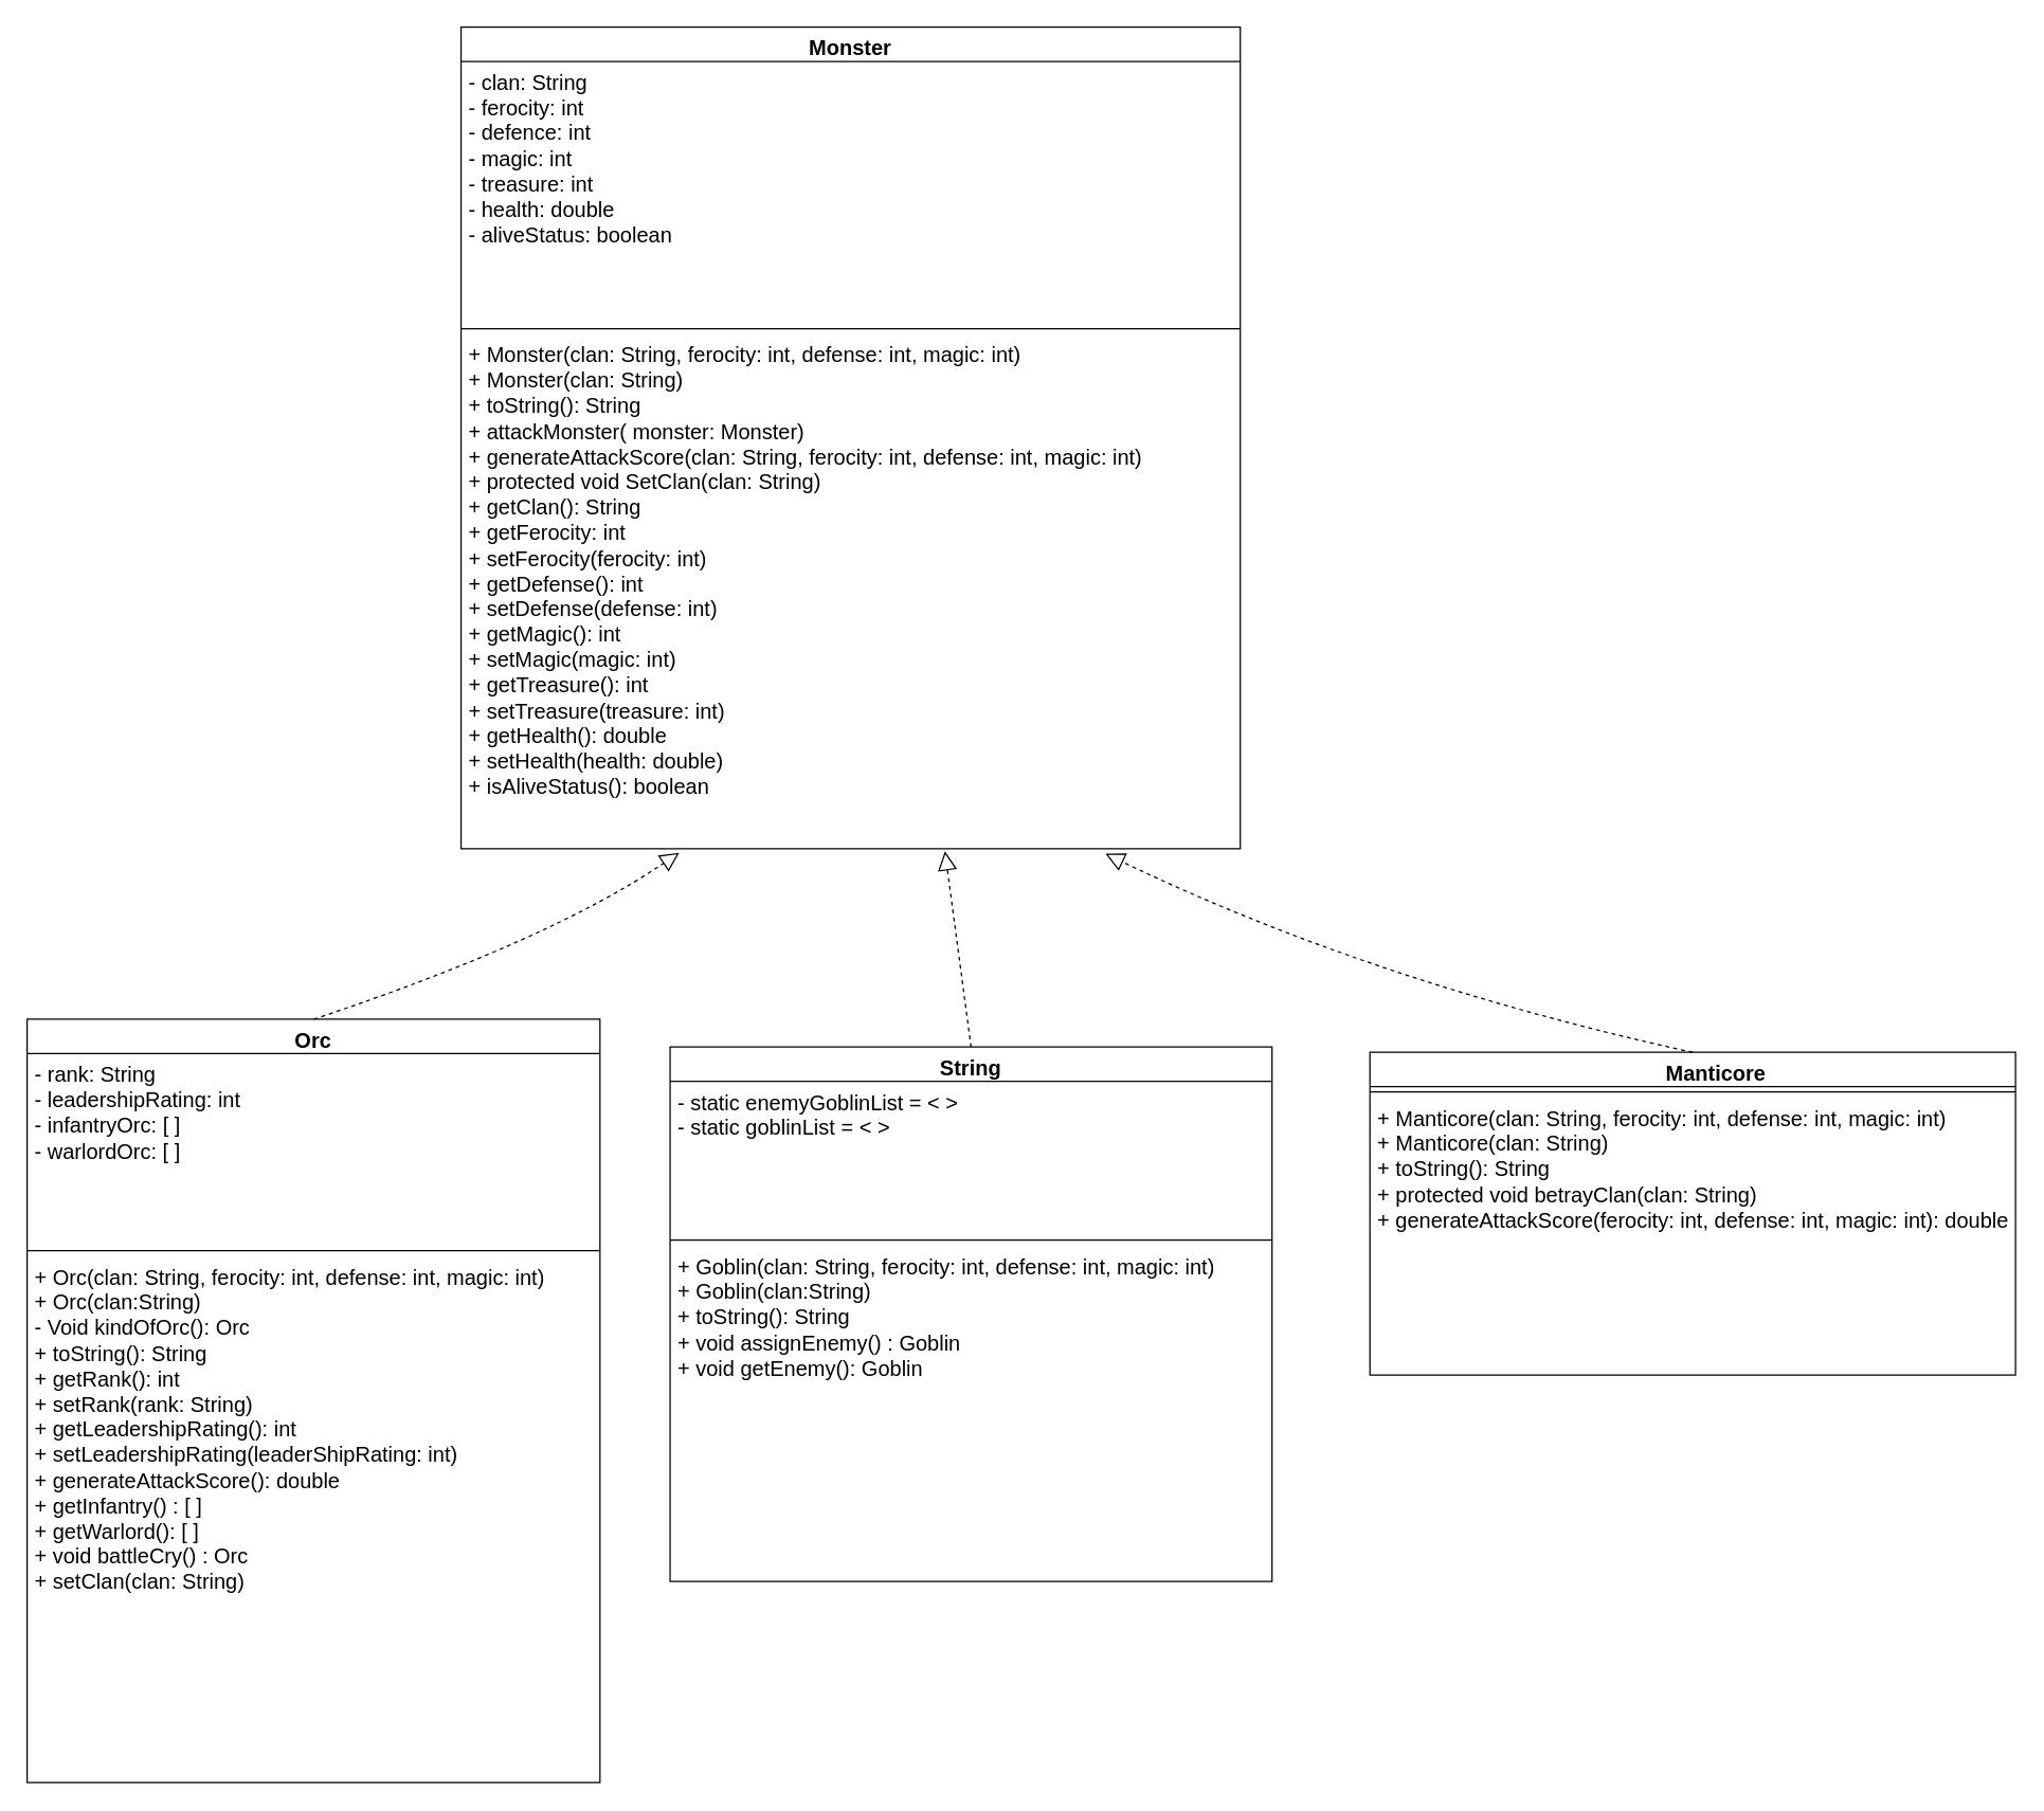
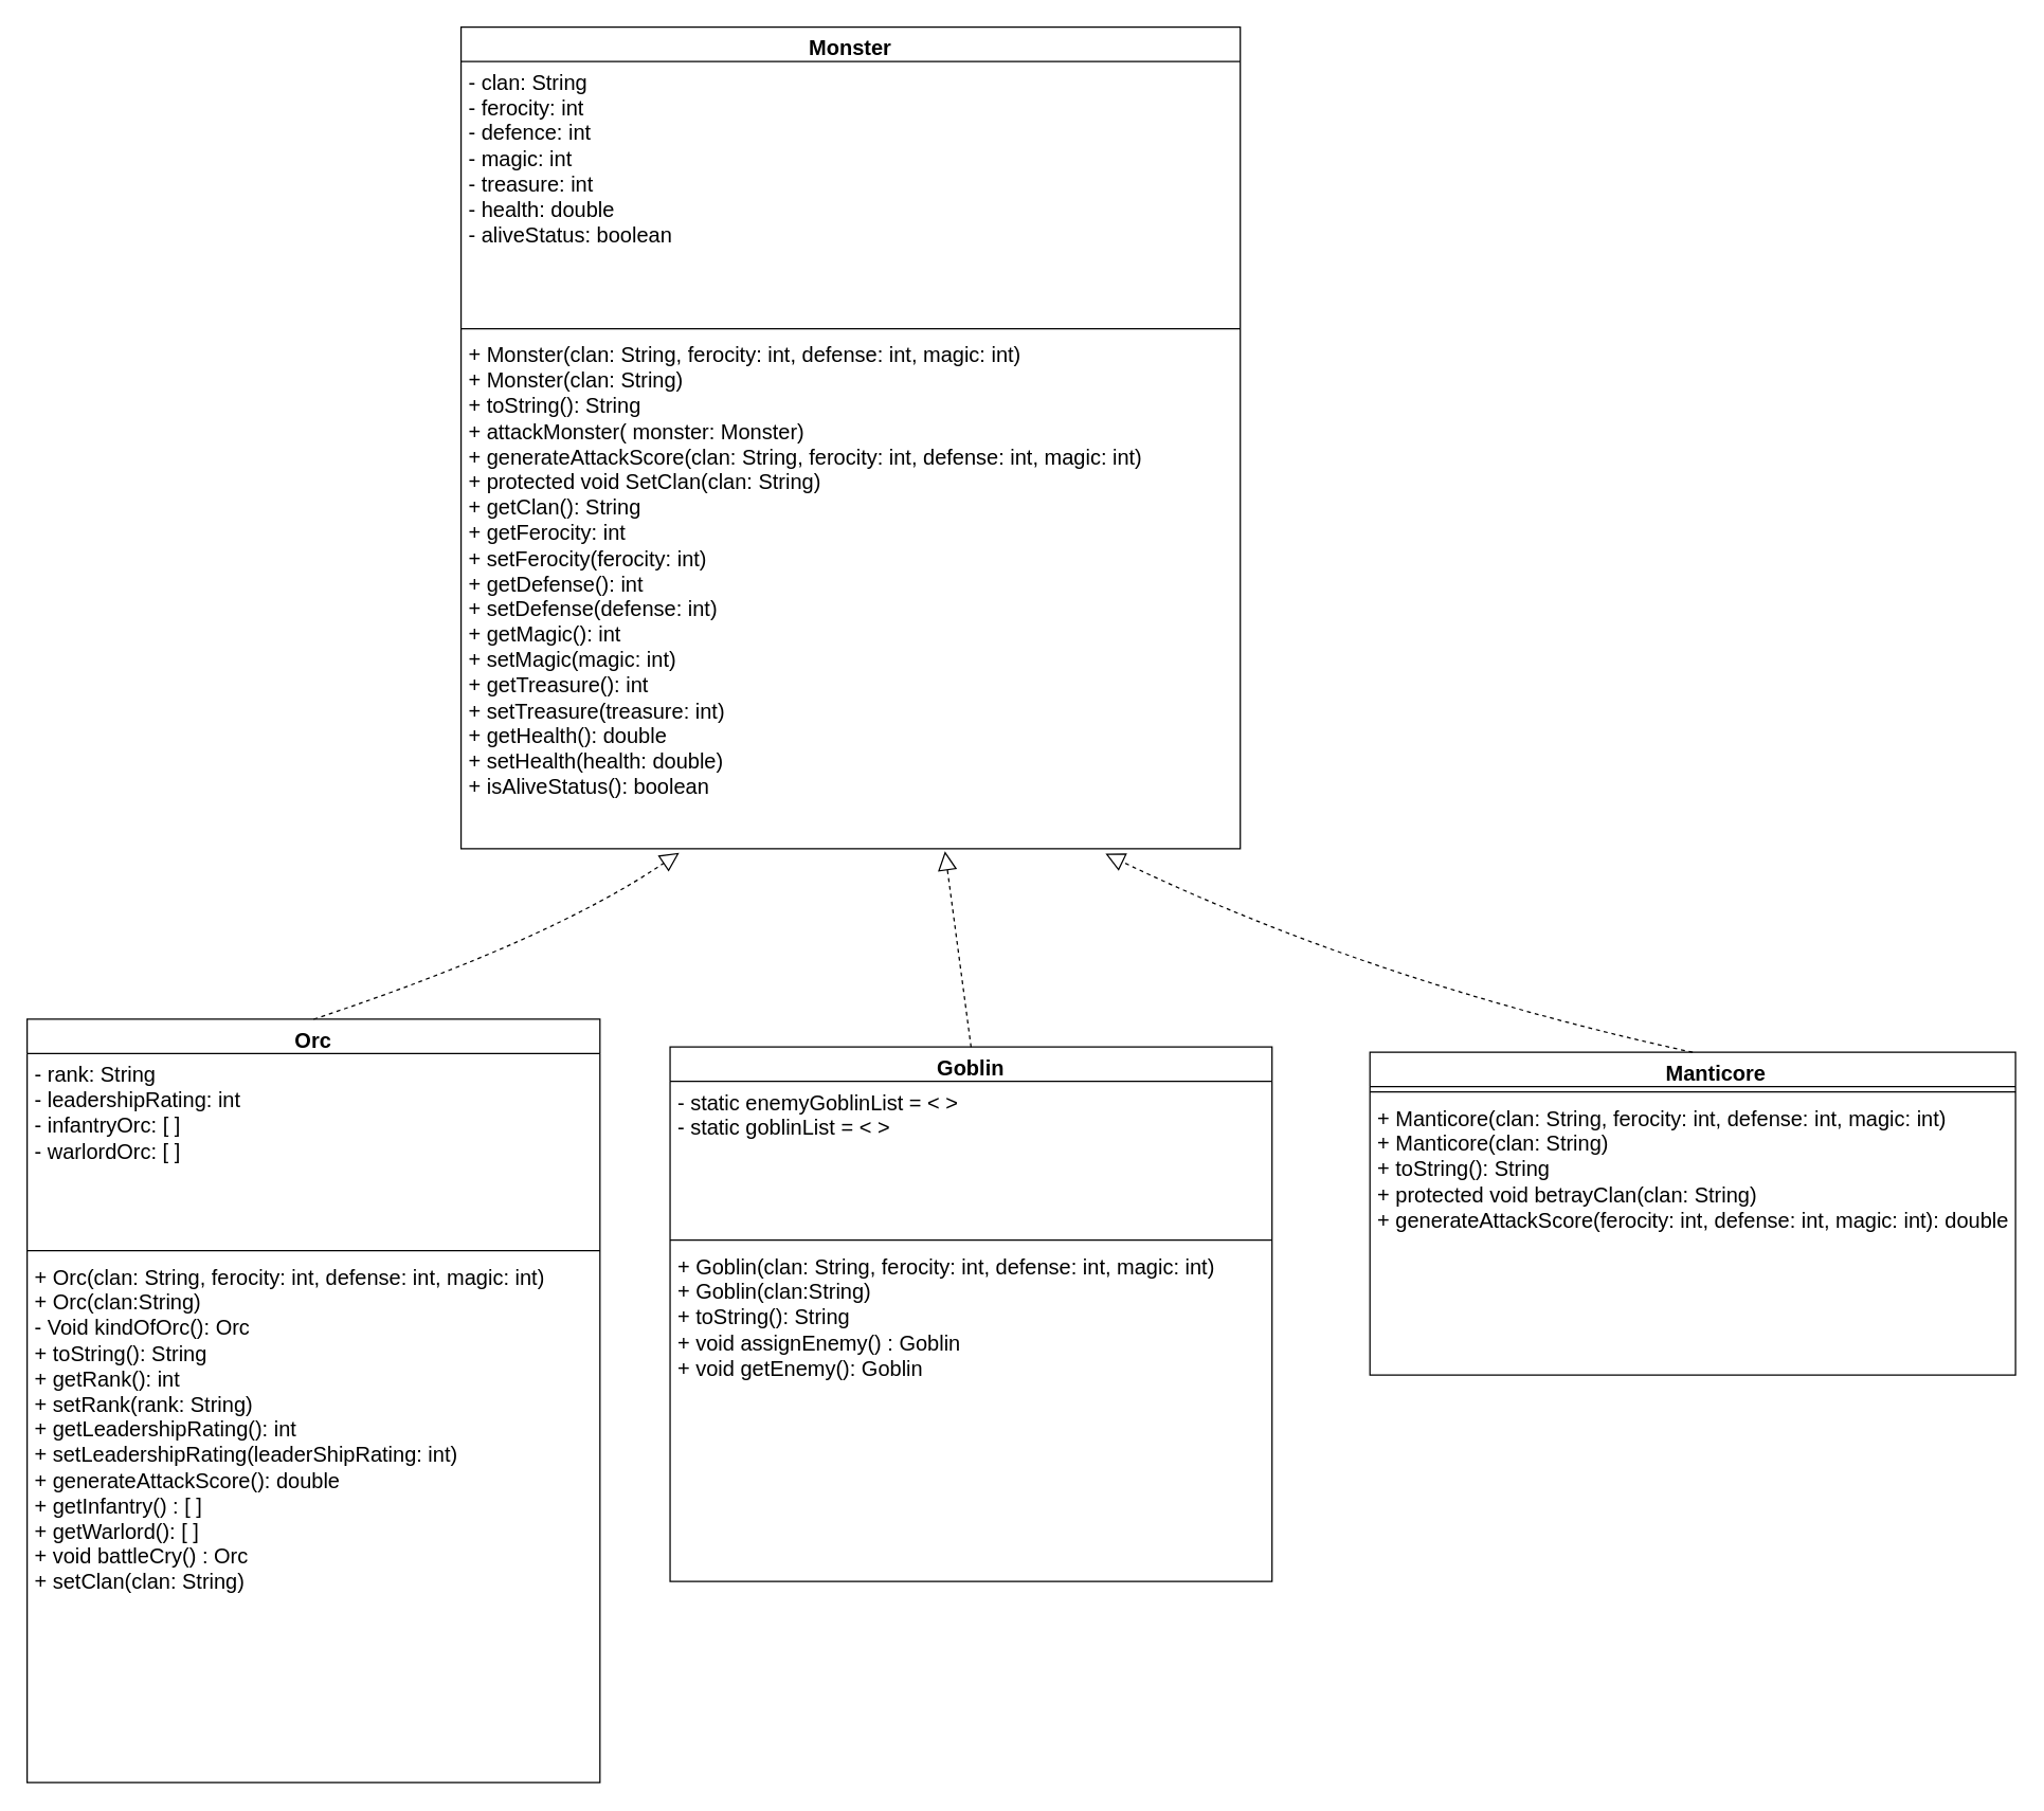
  <mxCell id="0" />
  <mxCell id="1" parent="0" />
  <mxCell id="2" value="Monster" style="swimlane;fontStyle=1;align=center;verticalAlign=top;childLayout=stackLayout;horizontal=1;startSize=26;horizontalStack=0;resizeParent=1;resizeParentMax=0;resizeLast=0;collapsible=1;marginBottom=0;whiteSpace=wrap;html=1;fontSize=16;" vertex="1" parent="1"><mxGeometry x="348" y="20" width="589" height="621" as="geometry" /></mxCell>
  <mxCell id="3" value="&lt;div&gt;- clan: String&lt;/div&gt;&lt;div&gt;- ferocity: int&lt;/div&gt;&lt;div&gt;- defence: int&lt;/div&gt;&lt;div&gt;- magic: int&lt;/div&gt;&lt;div&gt;- treasure: int&lt;/div&gt;&lt;div&gt;- health: double&lt;/div&gt;&lt;div&gt;- aliveStatus: boolean&lt;br&gt;&lt;/div&gt;" style="text;strokeColor=none;fillColor=none;align=left;verticalAlign=top;spacingLeft=4;spacingRight=4;overflow=hidden;rotatable=0;points=[[0,0.5],[1,0.5]];portConstraint=eastwest;whiteSpace=wrap;html=1;fontSize=16;" vertex="1" parent="2"><mxGeometry y="26" width="589" height="198" as="geometry" /></mxCell>
  <mxCell id="4" value="" style="line;strokeWidth=1;fillColor=none;align=left;verticalAlign=middle;spacingTop=-1;spacingLeft=3;spacingRight=3;rotatable=0;labelPosition=right;points=[];portConstraint=eastwest;strokeColor=inherit;fontSize=16;" vertex="1" parent="2"><mxGeometry y="224" width="589" height="8" as="geometry" /></mxCell>
  <mxCell id="5" value="&lt;div&gt;+ Monster(clan: String, ferocity: int, defense: int, magic: int)&lt;/div&gt;&lt;div&gt;+ Monster(clan: String)&lt;/div&gt;&lt;div&gt;+ toString(): String&lt;/div&gt;&lt;div&gt;+ attackMonster( monster: Monster)&lt;/div&gt;&lt;div&gt;+ generateAttackScore(clan: String, ferocity: int, defense: int, magic: int)&lt;/div&gt;&lt;div&gt;+ protected void SetClan(clan: String)&lt;/div&gt;&lt;div&gt;+ getClan(): String&lt;/div&gt;&lt;div&gt;+ getFerocity: int&lt;/div&gt;&lt;div&gt;+ setFerocity(ferocity: int)&lt;/div&gt;&lt;div&gt;+ getDefense(): int&lt;/div&gt;&lt;div&gt;+ setDefense(defense: int)&lt;/div&gt;&lt;div&gt;+ getMagic(): int&lt;/div&gt;&lt;div&gt;+ setMagic(magic: int)&lt;/div&gt;&lt;div&gt;+ getTreasure(): int&lt;/div&gt;&lt;div&gt;+ setTreasure(treasure: int)&lt;/div&gt;&lt;div&gt;+ getHealth(): double&lt;/div&gt;&lt;div&gt;+ setHealth(health: double)&lt;/div&gt;&lt;div&gt;+ isAliveStatus(): boolean&lt;/div&gt;&lt;div&gt;&lt;br&gt;&lt;/div&gt;" style="text;strokeColor=none;fillColor=none;align=left;verticalAlign=top;spacingLeft=4;spacingRight=4;overflow=hidden;rotatable=0;points=[[0,0.5],[1,0.5]];portConstraint=eastwest;whiteSpace=wrap;html=1;fontSize=16;" vertex="1" parent="2"><mxGeometry y="232" width="589" height="389" as="geometry" /></mxCell>
  <mxCell id="6" value="Orc" style="swimlane;fontStyle=1;align=center;verticalAlign=top;childLayout=stackLayout;horizontal=1;startSize=26;horizontalStack=0;resizeParent=1;resizeParentMax=0;resizeLast=0;collapsible=1;marginBottom=0;whiteSpace=wrap;html=1;fontSize=16;" vertex="1" parent="1"><mxGeometry x="20" y="770" width="433" height="577" as="geometry" /></mxCell>
  <mxCell id="7" value="&lt;div&gt;- rank: String&lt;/div&gt;&lt;div&gt;- leadershipRating: int&lt;/div&gt;&lt;div&gt;- infantryOrc: [ ]&lt;/div&gt;&lt;div&gt;- warlordOrc: [ ]&lt;br&gt;&lt;/div&gt;" style="text;strokeColor=none;fillColor=none;align=left;verticalAlign=top;spacingLeft=4;spacingRight=4;overflow=hidden;rotatable=0;points=[[0,0.5],[1,0.5]];portConstraint=eastwest;whiteSpace=wrap;html=1;fontSize=16;" vertex="1" parent="6"><mxGeometry y="26" width="433" height="145" as="geometry" /></mxCell>
  <mxCell id="8" value="" style="line;strokeWidth=1;fillColor=none;align=left;verticalAlign=middle;spacingTop=-1;spacingLeft=3;spacingRight=3;rotatable=0;labelPosition=right;points=[];portConstraint=eastwest;strokeColor=inherit;fontSize=16;" vertex="1" parent="6"><mxGeometry y="171" width="433" height="8" as="geometry" /></mxCell>
  <mxCell id="9" value="&lt;div&gt;+ Orc(clan: String, ferocity: int, defense: int, magic: int)&lt;/div&gt;&lt;div&gt;+ Orc(clan:String)&lt;/div&gt;&lt;div&gt;- Void kindOfOrc(): Orc&lt;/div&gt;&lt;div&gt;+ toString(): String&lt;/div&gt;&lt;div&gt;+ getRank(): int&lt;/div&gt;&lt;div&gt;+ setRank(rank: String)&lt;/div&gt;&lt;div&gt;+ getLeadershipRating(): int&lt;/div&gt;&lt;div&gt;+ setLeadershipRating(leaderShipRating: int)&lt;/div&gt;&lt;div&gt;+ generateAttackScore(): double&lt;/div&gt;&lt;div&gt;+ getInfantry() : [ ]&lt;/div&gt;&lt;div&gt;+ getWarlord(): [ ]&lt;br&gt;&lt;/div&gt;&lt;div&gt;+ void battleCry() : Orc&lt;/div&gt;&lt;div&gt;+ setClan(clan: String)&lt;br&gt;&lt;/div&gt;&lt;div&gt;&lt;br&gt;&lt;/div&gt;" style="text;strokeColor=none;fillColor=none;align=left;verticalAlign=top;spacingLeft=4;spacingRight=4;overflow=hidden;rotatable=0;points=[[0,0.5],[1,0.5]];portConstraint=eastwest;whiteSpace=wrap;html=1;fontSize=16;" vertex="1" parent="6"><mxGeometry y="179" width="433" height="398" as="geometry" /></mxCell>
- <mxCell id="10" value="String" style="swimlane;fontStyle=1;align=center;verticalAlign=top;childLayout=stackLayout;horizontal=1;startSize=26;horizontalStack=0;resizeParent=1;resizeParentMax=0;resizeLast=0;collapsible=1;marginBottom=0;whiteSpace=wrap;html=1;fontSize=16;" vertex="1" parent="1"><mxGeometry x="506" y="791" width="455" height="404" as="geometry" /></mxCell>
+ <mxCell id="10" value="Goblin" style="swimlane;fontStyle=1;align=center;verticalAlign=top;childLayout=stackLayout;horizontal=1;startSize=26;horizontalStack=0;resizeParent=1;resizeParentMax=0;resizeLast=0;collapsible=1;marginBottom=0;whiteSpace=wrap;html=1;fontSize=16;" vertex="1" parent="1"><mxGeometry x="506" y="791" width="455" height="404" as="geometry" /></mxCell>
  <mxCell id="11" value="&lt;div&gt;- static enemyGoblinList = &amp;lt; &amp;gt;&lt;/div&gt;&lt;div&gt;- static goblinList = &amp;lt; &amp;gt;&lt;br&gt;&lt;/div&gt;" style="text;strokeColor=none;fillColor=none;align=left;verticalAlign=top;spacingLeft=4;spacingRight=4;overflow=hidden;rotatable=0;points=[[0,0.5],[1,0.5]];portConstraint=eastwest;whiteSpace=wrap;html=1;fontSize=16;" vertex="1" parent="10"><mxGeometry y="26" width="455" height="116" as="geometry" /></mxCell>
  <mxCell id="12" value="" style="line;strokeWidth=1;fillColor=none;align=left;verticalAlign=middle;spacingTop=-1;spacingLeft=3;spacingRight=3;rotatable=0;labelPosition=right;points=[];portConstraint=eastwest;strokeColor=inherit;fontSize=16;" vertex="1" parent="10"><mxGeometry y="142" width="455" height="8" as="geometry" /></mxCell>
  <mxCell id="13" value="&lt;div&gt;+ Goblin(clan: String, ferocity: int, defense: int, magic: int)&lt;/div&gt;&lt;div&gt;+ Goblin(clan:String)&lt;/div&gt;&lt;div&gt;+ toString(): String&lt;/div&gt;&lt;div&gt;+ void assignEnemy() : Goblin&lt;/div&gt;&lt;div&gt;+ void getEnemy(): Goblin&lt;br&gt;&lt;/div&gt;" style="text;strokeColor=none;fillColor=none;align=left;verticalAlign=top;spacingLeft=4;spacingRight=4;overflow=hidden;rotatable=0;points=[[0,0.5],[1,0.5]];portConstraint=eastwest;whiteSpace=wrap;html=1;fontSize=16;" vertex="1" parent="10"><mxGeometry y="150" width="455" height="254" as="geometry" /></mxCell>
  <mxCell id="14" value="&lt;span style=&quot;white-space: pre;&quot;&gt;&#09;&lt;/span&gt;Manticore" style="swimlane;fontStyle=1;align=center;verticalAlign=top;childLayout=stackLayout;horizontal=1;startSize=26;horizontalStack=0;resizeParent=1;resizeParentMax=0;resizeLast=0;collapsible=1;marginBottom=0;whiteSpace=wrap;html=1;fontSize=16;" vertex="1" parent="1"><mxGeometry x="1035" y="795" width="488" height="244" as="geometry" /></mxCell>
  <mxCell id="15" value="" style="line;strokeWidth=1;fillColor=none;align=left;verticalAlign=middle;spacingTop=-1;spacingLeft=3;spacingRight=3;rotatable=0;labelPosition=right;points=[];portConstraint=eastwest;strokeColor=inherit;fontSize=16;" vertex="1" parent="14"><mxGeometry y="26" width="488" height="8" as="geometry" /></mxCell>
  <mxCell id="16" value="&lt;div&gt;+ Manticore(clan: String, ferocity: int, defense: int, magic: int)&lt;/div&gt;&lt;div&gt;+ Manticore(clan: String)&lt;/div&gt;&lt;div&gt;+ toString(): String&lt;/div&gt;&lt;div&gt;+ protected void betrayClan(clan: String)&lt;br&gt;&lt;/div&gt;&lt;div&gt;+ generateAttackScore(ferocity: int, defense: int, magic: int): double&lt;br&gt;&lt;/div&gt;" style="text;strokeColor=none;fillColor=none;align=left;verticalAlign=top;spacingLeft=4;spacingRight=4;overflow=hidden;rotatable=0;points=[[0,0.5],[1,0.5]];portConstraint=eastwest;whiteSpace=wrap;html=1;fontSize=16;" vertex="1" parent="14"><mxGeometry y="34" width="488" height="210" as="geometry" /></mxCell>
  <mxCell id="17" value="" style="endArrow=block;dashed=1;endFill=0;endSize=12;html=1;rounded=0;fontSize=12;curved=1;exitX=0.5;exitY=0;exitDx=0;exitDy=0;entryX=0.28;entryY=1.008;entryDx=0;entryDy=0;entryPerimeter=0;" edge="1" parent="1" source="6" target="5"><mxGeometry width="160" relative="1" as="geometry"><mxPoint x="354" y="924" as="sourcePoint" /><mxPoint x="514" y="924" as="targetPoint" /><Array as="points"><mxPoint x="414" y="711" /></Array></mxGeometry></mxCell>
  <mxCell id="18" value="" style="endArrow=block;dashed=1;endFill=0;endSize=12;html=1;rounded=0;fontSize=12;curved=1;exitX=0.5;exitY=0;exitDx=0;exitDy=0;entryX=0.621;entryY=1.005;entryDx=0;entryDy=0;entryPerimeter=0;" edge="1" parent="1" source="10" target="5"><mxGeometry width="160" relative="1" as="geometry"><mxPoint x="354" y="924" as="sourcePoint" /><mxPoint x="662" y="646" as="targetPoint" /></mxGeometry></mxCell>
  <mxCell id="19" value="" style="endArrow=block;dashed=1;endFill=0;endSize=12;html=1;rounded=0;fontSize=12;curved=1;exitX=0.5;exitY=0;exitDx=0;exitDy=0;entryX=0.827;entryY=1.01;entryDx=0;entryDy=0;entryPerimeter=0;" edge="1" parent="1" source="14" target="5"><mxGeometry width="160" relative="1" as="geometry"><mxPoint x="947" y="924" as="sourcePoint" /><mxPoint x="1107" y="924" as="targetPoint" /><Array as="points"><mxPoint x="1037" y="742" /></Array></mxGeometry></mxCell>
